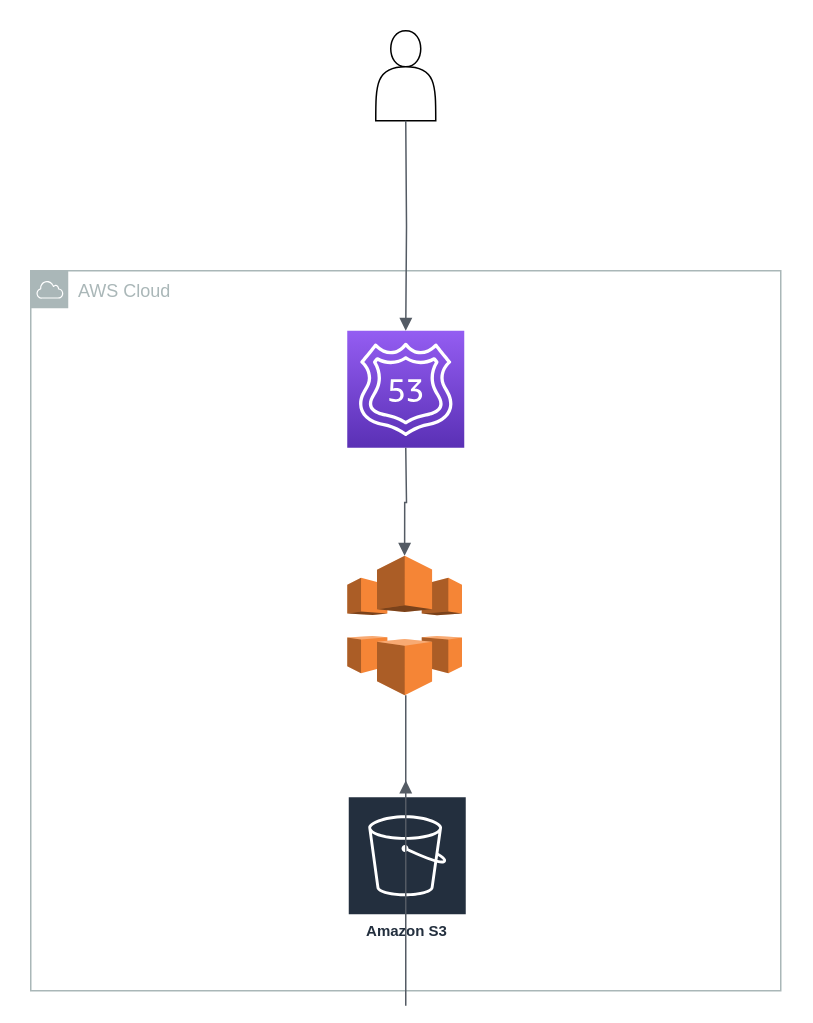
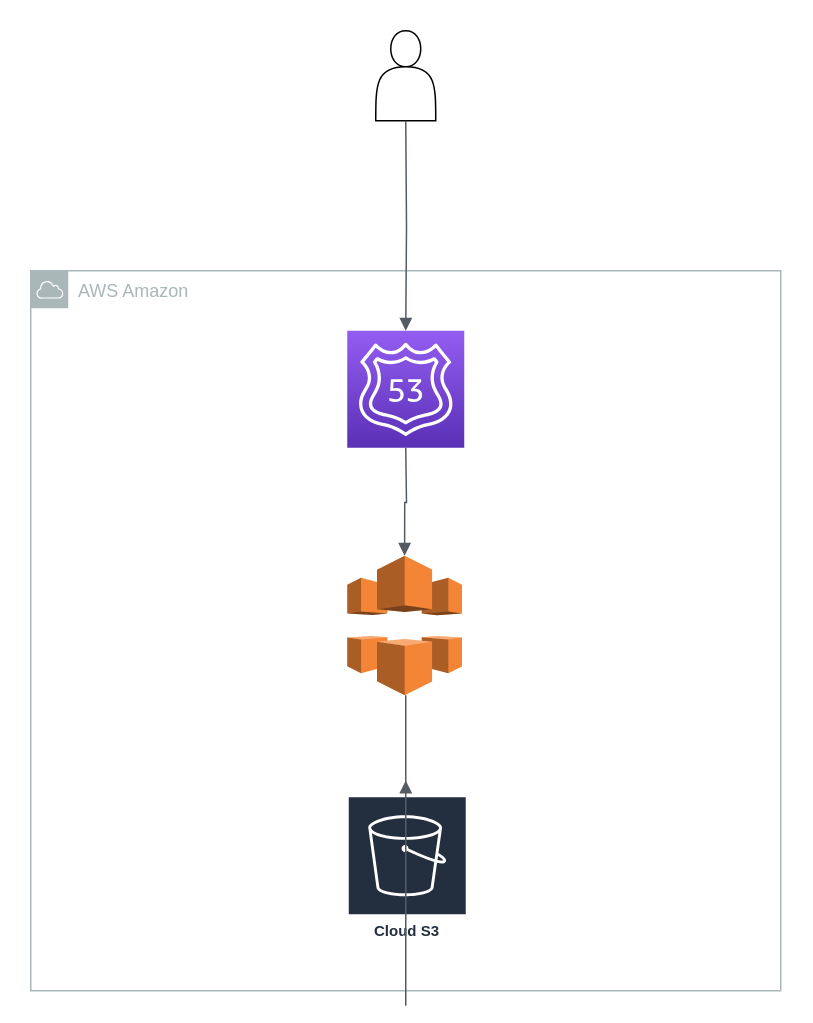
  <mxCell id="0" />
  <mxCell id="1" parent="0" />
- <mxCell id="2" value="AWS Cloud" style="sketch=0;outlineConnect=0;gradientColor=none;html=1;whiteSpace=wrap;fontSize=12;fontStyle=0;shape=mxgraph.aws4.group;grIcon=mxgraph.aws4.group_aws_cloud;strokeColor=#AAB7B8;fillColor=none;verticalAlign=top;align=left;spacingLeft=30;fontColor=#AAB7B8;dashed=0;" vertex="1" parent="1"><mxGeometry x="20" y="180" width="500" height="480" as="geometry" /></mxCell>
+ <mxCell id="2" value="AWS Amazon" style="sketch=0;outlineConnect=0;gradientColor=none;html=1;whiteSpace=wrap;fontSize=12;fontStyle=0;shape=mxgraph.aws4.group;grIcon=mxgraph.aws4.group_aws_cloud;strokeColor=#AAB7B8;fillColor=none;verticalAlign=top;align=left;spacingLeft=30;fontColor=#AAB7B8;dashed=0;" vertex="1" parent="1"><mxGeometry x="20" y="180" width="500" height="480" as="geometry" /></mxCell>
  <mxCell id="3" value="" style="shape=actor;whiteSpace=wrap;html=1;" vertex="1" parent="1"><mxGeometry x="250" y="20" width="40" height="60" as="geometry" /></mxCell>
  <mxCell id="4" value="" style="sketch=0;points=[[0,0,0],[0.25,0,0],[0.5,0,0],[0.75,0,0],[1,0,0],[0,1,0],[0.25,1,0],[0.5,1,0],[0.75,1,0],[1,1,0],[0,0.25,0],[0,0.5,0],[0,0.75,0],[1,0.25,0],[1,0.5,0],[1,0.75,0]];outlineConnect=0;fontColor=#232F3E;gradientColor=#945DF2;gradientDirection=north;fillColor=#5A30B5;strokeColor=#ffffff;dashed=0;verticalLabelPosition=bottom;verticalAlign=top;align=center;html=1;fontSize=12;fontStyle=0;aspect=fixed;shape=mxgraph.aws4.resourceIcon;resIcon=mxgraph.aws4.route_53;" vertex="1" parent="1"><mxGeometry x="231" y="220" width="78" height="78" as="geometry" /></mxCell>
  <mxCell id="5" value="" style="outlineConnect=0;dashed=0;verticalLabelPosition=bottom;verticalAlign=top;align=center;html=1;shape=mxgraph.aws3.cloudfront;fillColor=#F58536;gradientColor=none;" vertex="1" parent="1"><mxGeometry x="231" y="370" width="76.5" height="93" as="geometry" /></mxCell>
- <mxCell id="6" value="Amazon S3" style="sketch=0;outlineConnect=0;fontColor=#232F3E;gradientColor=none;strokeColor=#ffffff;fillColor=#232F3E;dashed=0;verticalLabelPosition=middle;verticalAlign=bottom;align=center;html=1;whiteSpace=wrap;fontSize=10;fontStyle=1;spacing=3;shape=mxgraph.aws4.productIcon;prIcon=mxgraph.aws4.s3;" vertex="1" parent="1"><mxGeometry x="231" y="530" width="80" height="100" as="geometry" /></mxCell>
+ <mxCell id="6" value="Cloud S3" style="sketch=0;outlineConnect=0;fontColor=#232F3E;gradientColor=none;strokeColor=#ffffff;fillColor=#232F3E;dashed=0;verticalLabelPosition=middle;verticalAlign=bottom;align=center;html=1;whiteSpace=wrap;fontSize=10;fontStyle=1;spacing=3;shape=mxgraph.aws4.productIcon;prIcon=mxgraph.aws4.s3;" vertex="1" parent="1"><mxGeometry x="231" y="530" width="80" height="100" as="geometry" /></mxCell>
  <mxCell id="7" value="" style="edgeStyle=orthogonalEdgeStyle;html=1;endArrow=block;elbow=vertical;startArrow=none;endFill=1;strokeColor=#545B64;rounded=0;entryX=0.5;entryY=0;entryDx=0;entryDy=0;entryPerimeter=0;" edge="1" parent="1" target="4"><mxGeometry width="100" relative="1" as="geometry"><mxPoint x="270" y="80" as="sourcePoint" /><mxPoint x="370" y="80" as="targetPoint" /></mxGeometry></mxCell>
  <mxCell id="8" value="" style="edgeStyle=orthogonalEdgeStyle;html=1;endArrow=block;elbow=vertical;startArrow=none;endFill=1;strokeColor=#545B64;rounded=0;entryX=0.5;entryY=0;entryDx=0;entryDy=0;entryPerimeter=0;" edge="1" parent="1" target="5"><mxGeometry width="100" relative="1" as="geometry"><mxPoint x="270" y="298" as="sourcePoint" /><mxPoint x="270" y="360" as="targetPoint" /></mxGeometry></mxCell>
  <mxCell id="9" value="" style="edgeStyle=orthogonalEdgeStyle;html=1;endArrow=none;elbow=vertical;startArrow=block;startFill=1;strokeColor=#545B64;rounded=0;exitX=0.5;exitY=0.708;exitDx=0;exitDy=0;exitPerimeter=0;" edge="1" parent="1" source="2"><mxGeometry width="100" relative="1" as="geometry"><mxPoint x="170" y="463" as="sourcePoint" /><mxPoint x="270" y="463" as="targetPoint" /></mxGeometry></mxCell>
